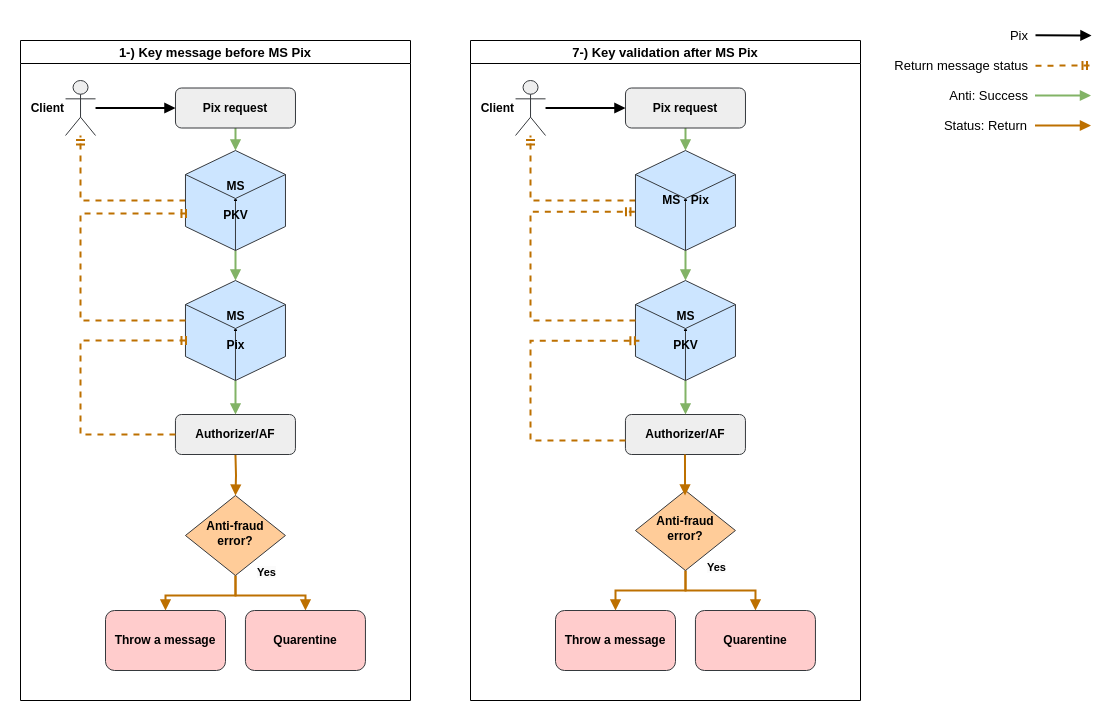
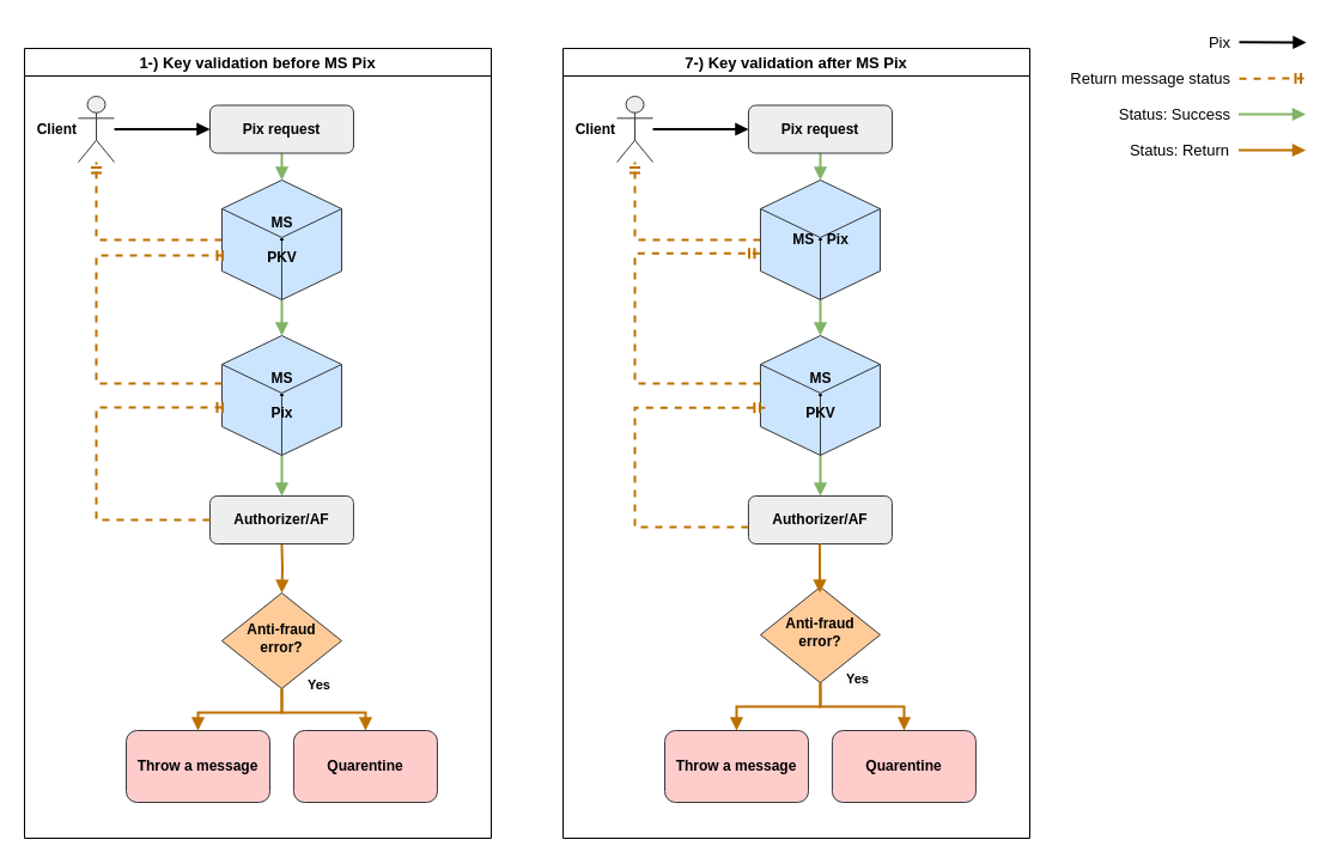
  <mxCell id="0" />
  <mxCell id="1" parent="0" />
- <mxCell id="2" value="&lt;font style=&quot;font-size: 13px;&quot;&gt;1-) Key message before MS Pix&lt;/font&gt;" style="swimlane;whiteSpace=wrap;html=1;" vertex="1" parent="1"><mxGeometry x="20" y="40" width="390" height="660" as="geometry" /></mxCell>
+ <mxCell id="2" value="&lt;font style=&quot;font-size: 13px;&quot;&gt;1-) Key validation before MS Pix&lt;/font&gt;" style="swimlane;whiteSpace=wrap;html=1;" vertex="1" parent="1"><mxGeometry x="20" y="40" width="390" height="660" as="geometry" /></mxCell>
  <mxCell id="3" value="" style="edgeStyle=orthogonalEdgeStyle;rounded=0;orthogonalLoop=1;jettySize=auto;html=1;fontStyle=1;fillColor=#d5e8d4;strokeColor=#82b366;strokeWidth=2;endArrow=block;endFill=1;" edge="1" parent="2" source="4" target="16"><mxGeometry relative="1" as="geometry" /></mxCell>
  <mxCell id="4" value="Pix request" style="rounded=1;whiteSpace=wrap;html=1;fontSize=12;glass=0;strokeWidth=1;shadow=0;fillColor=#eeeeee;strokeColor=#36393d;fontStyle=1" vertex="1" parent="2"><mxGeometry x="154.98" y="47.5" width="120" height="40" as="geometry" /></mxCell>
  <mxCell id="5" value="" style="edgeStyle=orthogonalEdgeStyle;rounded=0;orthogonalLoop=1;jettySize=auto;html=1;fontStyle=1;fillColor=#f0a30a;strokeColor=#BD7000;strokeWidth=2;endArrow=block;endFill=1;" edge="1" parent="2" target="11"><mxGeometry relative="1" as="geometry"><mxPoint x="214.95" y="414" as="sourcePoint" /></mxGeometry></mxCell>
  <mxCell id="6" value="Throw a message" style="rounded=1;whiteSpace=wrap;html=1;fontSize=12;glass=0;strokeWidth=1;shadow=0;fillColor=#ffcccc;strokeColor=#36393d;fontStyle=1" vertex="1" parent="2"><mxGeometry x="85.01" y="570" width="120" height="60" as="geometry" /></mxCell>
  <mxCell id="7" value="" style="edgeStyle=orthogonalEdgeStyle;rounded=0;orthogonalLoop=1;jettySize=auto;html=1;fontStyle=1;strokeWidth=2;endArrow=block;endFill=1;" edge="1" parent="2" source="8" target="4"><mxGeometry relative="1" as="geometry" /></mxCell>
  <mxCell id="8" value="Client" style="shape=umlActor;verticalLabelPosition=middle;verticalAlign=middle;html=1;outlineConnect=0;fillColor=#eeeeee;strokeColor=#36393d;fontStyle=1;labelPosition=left;align=right;" vertex="1" parent="2"><mxGeometry x="45.04" y="40" width="30" height="55" as="geometry" /></mxCell>
  <mxCell id="9" value="" style="edgeStyle=orthogonalEdgeStyle;rounded=0;orthogonalLoop=1;jettySize=auto;html=1;fontStyle=1;fillColor=#f0a30a;strokeColor=#BD7000;strokeWidth=2;endArrow=block;endFill=1;" edge="1" parent="2" source="11" target="6"><mxGeometry relative="1" as="geometry" /></mxCell>
  <mxCell id="10" style="edgeStyle=orthogonalEdgeStyle;rounded=0;orthogonalLoop=1;jettySize=auto;html=1;entryX=0.5;entryY=0;entryDx=0;entryDy=0;fillColor=#f0a30a;strokeColor=#BD7000;strokeWidth=2;endArrow=block;endFill=1;" edge="1" parent="2" source="11" target="19"><mxGeometry relative="1" as="geometry" /></mxCell>
  <mxCell id="11" value="Anti-fraud error?" style="rhombus;whiteSpace=wrap;html=1;shadow=0;fontFamily=Helvetica;fontSize=12;align=center;strokeWidth=1;spacing=6;spacingTop=-4;fillColor=#ffcc99;strokeColor=#36393d;fontStyle=1" vertex="1" parent="2"><mxGeometry x="164.95" y="455" width="100" height="80" as="geometry" /></mxCell>
  <mxCell id="12" value="&lt;span style=&quot;color: rgb(0, 0, 0); font-family: Helvetica; font-size: 11px; font-style: normal; font-variant-ligatures: normal; font-variant-caps: normal; letter-spacing: normal; orphans: 2; text-align: center; text-indent: 0px; text-transform: none; widows: 2; word-spacing: 0px; -webkit-text-stroke-width: 0px; white-space: nowrap; background-color: rgb(251, 251, 251); text-decoration-thickness: initial; text-decoration-style: initial; text-decoration-color: initial; float: none; display: inline !important;&quot;&gt;Yes&lt;/span&gt;" style="text;whiteSpace=wrap;html=1;fontStyle=1" vertex="1" parent="2"><mxGeometry x="234.89" y="518" width="50" height="40" as="geometry" /></mxCell>
  <mxCell id="13" value="&lt;div&gt;Authorizer/AF&lt;/div&gt;" style="rounded=1;whiteSpace=wrap;html=1;fontSize=12;glass=0;strokeWidth=1;shadow=0;fillColor=#eeeeee;strokeColor=#36393d;fontStyle=1" vertex="1" parent="2"><mxGeometry x="154.95" y="374" width="120" height="40" as="geometry" /></mxCell>
  <mxCell id="14" value="" style="edgeStyle=orthogonalEdgeStyle;rounded=0;orthogonalLoop=1;jettySize=auto;html=1;fontStyle=1;strokeWidth=2;fillColor=#d5e8d4;strokeColor=#82b366;endArrow=block;endFill=1;" edge="1" parent="2" source="16" target="18"><mxGeometry relative="1" as="geometry" /></mxCell>
  <mxCell id="15" style="edgeStyle=orthogonalEdgeStyle;rounded=0;orthogonalLoop=1;jettySize=auto;html=1;fillColor=#f0a30a;strokeColor=#BD7000;dashed=1;strokeWidth=2;endArrow=ERmandOne;endFill=0;" edge="1" parent="2" source="16" target="8"><mxGeometry relative="1" as="geometry" /></mxCell>
  <mxCell id="16" value="&lt;span style=&quot;text-wrap-mode: wrap;&quot;&gt;MS - PKV&lt;/span&gt;" style="html=1;shape=mxgraph.basic.isocube;isoAngle=15;fillColor=#cce5ff;strokeColor=#36393d;fontStyle=1" vertex="1" parent="2"><mxGeometry x="164.98" y="110" width="100" height="100" as="geometry" /></mxCell>
  <mxCell id="17" value="" style="edgeStyle=orthogonalEdgeStyle;rounded=0;orthogonalLoop=1;jettySize=auto;html=1;fillColor=#d5e8d4;strokeColor=#82b366;strokeWidth=2;endArrow=block;endFill=1;" edge="1" parent="2" source="18" target="13"><mxGeometry relative="1" as="geometry" /></mxCell>
  <mxCell id="18" value="&lt;span style=&quot;text-wrap-mode: wrap;&quot;&gt;MS - Pix&lt;/span&gt;" style="html=1;shape=mxgraph.basic.isocube;isoAngle=15;fillColor=#cce5ff;strokeColor=#36393d;fontStyle=1" vertex="1" parent="2"><mxGeometry x="164.98" y="240" width="100" height="100" as="geometry" /></mxCell>
  <mxCell id="19" value="Quarentine" style="rounded=1;whiteSpace=wrap;html=1;fontSize=12;glass=0;strokeWidth=1;shadow=0;fillColor=#ffcccc;strokeColor=#36393d;fontStyle=1" vertex="1" parent="2"><mxGeometry x="224.95" y="570" width="120" height="60" as="geometry" /></mxCell>
  <mxCell id="20" style="edgeStyle=orthogonalEdgeStyle;rounded=0;orthogonalLoop=1;jettySize=auto;html=1;fillColor=#f0a30a;strokeColor=#BD7000;strokeWidth=2;dashed=1;endArrow=ERmandOne;endFill=0;entryX=0.05;entryY=0.6;entryDx=0;entryDy=0;entryPerimeter=0;" edge="1" parent="2" source="13" target="18"><mxGeometry relative="1" as="geometry"><Array as="points"><mxPoint x="60" y="394" /><mxPoint x="60" y="300" /></Array><mxPoint x="160" y="300" as="targetPoint" /></mxGeometry></mxCell>
  <mxCell id="21" style="edgeStyle=orthogonalEdgeStyle;rounded=0;orthogonalLoop=1;jettySize=auto;html=1;fillColor=#f0a30a;strokeColor=#BD7000;strokeWidth=2;endArrow=ERmandOne;endFill=0;dashed=1;entryX=0.05;entryY=0.63;entryDx=0;entryDy=0;entryPerimeter=0;" edge="1" parent="2" source="18" target="16"><mxGeometry relative="1" as="geometry"><Array as="points"><mxPoint x="60" y="280" /><mxPoint x="60" y="173" /></Array><mxPoint x="160" y="173" as="targetPoint" /></mxGeometry></mxCell>
  <mxCell id="22" value="&lt;font style=&quot;font-size: 13px;&quot;&gt;7-) Key validation after MS Pix&lt;/font&gt;" style="swimlane;whiteSpace=wrap;html=1;" vertex="1" parent="1"><mxGeometry x="470" y="40" width="390" height="660" as="geometry" /></mxCell>
  <mxCell id="23" value="" style="edgeStyle=orthogonalEdgeStyle;rounded=0;orthogonalLoop=1;jettySize=auto;html=1;fontStyle=1;fillColor=#d5e8d4;strokeColor=#82b366;strokeWidth=2;endArrow=block;endFill=1;" edge="1" parent="22" source="24" target="35"><mxGeometry relative="1" as="geometry" /></mxCell>
  <mxCell id="24" value="Pix request" style="rounded=1;whiteSpace=wrap;html=1;fontSize=12;glass=0;strokeWidth=1;shadow=0;fillColor=#eeeeee;strokeColor=#36393d;fontStyle=1" vertex="1" parent="22"><mxGeometry x="154.98" y="47.5" width="120" height="40" as="geometry" /></mxCell>
  <mxCell id="25" value="Throw a message" style="rounded=1;whiteSpace=wrap;html=1;fontSize=12;glass=0;strokeWidth=1;shadow=0;fillColor=#ffcccc;strokeColor=#36393d;fontStyle=1" vertex="1" parent="22"><mxGeometry x="85.01" y="570" width="120" height="60" as="geometry" /></mxCell>
  <mxCell id="26" value="" style="edgeStyle=orthogonalEdgeStyle;rounded=0;orthogonalLoop=1;jettySize=auto;html=1;fontStyle=1;strokeWidth=2;endArrow=block;endFill=1;" edge="1" parent="22" source="27" target="24"><mxGeometry relative="1" as="geometry" /></mxCell>
  <mxCell id="27" value="Client" style="shape=umlActor;verticalLabelPosition=middle;verticalAlign=middle;html=1;outlineConnect=0;fillColor=#eeeeee;strokeColor=#36393d;fontStyle=1;labelPosition=left;align=right;" vertex="1" parent="22"><mxGeometry x="45.04" y="40" width="30" height="55" as="geometry" /></mxCell>
  <mxCell id="28" value="" style="edgeStyle=orthogonalEdgeStyle;rounded=0;orthogonalLoop=1;jettySize=auto;html=1;fontStyle=1;fillColor=#f0a30a;strokeColor=#BD7000;strokeWidth=2;endArrow=block;endFill=1;" edge="1" parent="22" source="30" target="25"><mxGeometry relative="1" as="geometry" /></mxCell>
  <mxCell id="29" style="edgeStyle=orthogonalEdgeStyle;rounded=0;orthogonalLoop=1;jettySize=auto;html=1;entryX=0.5;entryY=0;entryDx=0;entryDy=0;fillColor=#f0a30a;strokeColor=#BD7000;strokeWidth=2;endArrow=block;endFill=1;" edge="1" parent="22" source="30" target="38"><mxGeometry relative="1" as="geometry" /></mxCell>
  <mxCell id="30" value="Anti-fraud error?" style="rhombus;whiteSpace=wrap;html=1;shadow=0;fontFamily=Helvetica;fontSize=12;align=center;strokeWidth=1;spacing=6;spacingTop=-4;fillColor=#ffcc99;strokeColor=#36393d;fontStyle=1" vertex="1" parent="22"><mxGeometry x="164.95" y="450" width="100" height="80" as="geometry" /></mxCell>
  <mxCell id="31" value="&lt;span style=&quot;color: rgb(0, 0, 0); font-family: Helvetica; font-size: 11px; font-style: normal; font-variant-ligatures: normal; font-variant-caps: normal; letter-spacing: normal; orphans: 2; text-align: center; text-indent: 0px; text-transform: none; widows: 2; word-spacing: 0px; -webkit-text-stroke-width: 0px; white-space: nowrap; background-color: rgb(251, 251, 251); text-decoration-thickness: initial; text-decoration-style: initial; text-decoration-color: initial; float: none; display: inline !important;&quot;&gt;Yes&lt;/span&gt;" style="text;whiteSpace=wrap;html=1;fontStyle=1" vertex="1" parent="22"><mxGeometry x="234.89" y="513" width="50" height="40" as="geometry" /></mxCell>
  <mxCell id="32" value="Authorizer/AF" style="rounded=1;whiteSpace=wrap;html=1;fontSize=12;glass=0;strokeWidth=1;shadow=0;fillColor=#eeeeee;strokeColor=#36393d;fontStyle=1" vertex="1" parent="22"><mxGeometry x="154.95" y="374" width="120" height="40" as="geometry" /></mxCell>
  <mxCell id="33" value="" style="edgeStyle=orthogonalEdgeStyle;rounded=0;orthogonalLoop=1;jettySize=auto;html=1;fontStyle=1;strokeWidth=2;fillColor=#d5e8d4;strokeColor=#82b366;endArrow=block;endFill=1;" edge="1" parent="22" source="35" target="37"><mxGeometry relative="1" as="geometry" /></mxCell>
  <mxCell id="34" style="edgeStyle=orthogonalEdgeStyle;rounded=0;orthogonalLoop=1;jettySize=auto;html=1;fillColor=#f0a30a;strokeColor=#BD7000;endArrow=ERmandOne;endFill=0;dashed=1;strokeWidth=2;" edge="1" parent="22" source="35" target="27"><mxGeometry relative="1" as="geometry" /></mxCell>
  <mxCell id="35" value="MS - Pix" style="html=1;shape=mxgraph.basic.isocube;isoAngle=15;fillColor=#cce5ff;strokeColor=#36393d;fontStyle=1" vertex="1" parent="22"><mxGeometry x="164.98" y="110" width="100" height="100" as="geometry" /></mxCell>
  <mxCell id="36" value="" style="edgeStyle=orthogonalEdgeStyle;rounded=0;orthogonalLoop=1;jettySize=auto;html=1;fillColor=#d5e8d4;strokeColor=#82b366;strokeWidth=2;endArrow=block;endFill=1;" edge="1" parent="22" source="37" target="32"><mxGeometry relative="1" as="geometry" /></mxCell>
  <mxCell id="37" value="&lt;span style=&quot;text-wrap-mode: wrap;&quot;&gt;MS - PKV&lt;/span&gt;" style="html=1;shape=mxgraph.basic.isocube;isoAngle=15;fillColor=#cce5ff;strokeColor=#36393d;fontStyle=1" vertex="1" parent="22"><mxGeometry x="164.98" y="240" width="100" height="100" as="geometry" /></mxCell>
  <mxCell id="38" value="Quarentine" style="rounded=1;whiteSpace=wrap;html=1;fontSize=12;glass=0;strokeWidth=1;shadow=0;fillColor=#ffcccc;strokeColor=#36393d;fontStyle=1" vertex="1" parent="22"><mxGeometry x="224.95" y="570" width="120" height="60" as="geometry" /></mxCell>
  <mxCell id="39" style="edgeStyle=orthogonalEdgeStyle;rounded=0;orthogonalLoop=1;jettySize=auto;html=1;entryX=0.039;entryY=0.602;entryDx=0;entryDy=0;entryPerimeter=0;strokeWidth=2;endArrow=ERmandOne;endFill=0;dashed=1;fillColor=#f0a30a;strokeColor=#BD7000;" edge="1" parent="22" source="32" target="37"><mxGeometry relative="1" as="geometry"><Array as="points"><mxPoint x="60" y="400" /><mxPoint x="60" y="300" /></Array></mxGeometry></mxCell>
  <mxCell id="40" style="edgeStyle=orthogonalEdgeStyle;rounded=0;orthogonalLoop=1;jettySize=auto;html=1;entryX=-0.005;entryY=0.613;entryDx=0;entryDy=0;entryPerimeter=0;fillColor=#f0a30a;strokeColor=#BD7000;strokeWidth=2;endArrow=ERmandOne;endFill=0;dashed=1;" edge="1" parent="22" source="37" target="35"><mxGeometry relative="1" as="geometry"><Array as="points"><mxPoint x="60" y="280" /><mxPoint x="60" y="171" /></Array></mxGeometry></mxCell>
  <mxCell id="41" value="" style="edgeStyle=orthogonalEdgeStyle;rounded=0;orthogonalLoop=1;jettySize=auto;html=1;fontStyle=1;fillColor=#f0a30a;strokeColor=#BD7000;strokeWidth=2;endArrow=block;endFill=1;" edge="1" parent="22"><mxGeometry relative="1" as="geometry"><mxPoint x="214.48" y="414" as="sourcePoint" /><mxPoint x="214.53" y="455" as="targetPoint" /><Array as="points"><mxPoint x="214.53" y="430" /><mxPoint x="214.53" y="430" /></Array></mxGeometry></mxCell>
  <mxCell id="42" value="" style="endArrow=block;html=1;rounded=0;strokeWidth=2;endFill=1;fontSize=13;align=right;fontStyle=0" edge="1" parent="1"><mxGeometry width="50" height="50" relative="1" as="geometry"><mxPoint x="1035" y="34.71" as="sourcePoint" /><mxPoint x="1091" y="35" as="targetPoint" /></mxGeometry></mxCell>
  <mxCell id="43" value="" style="endArrow=ERmandOne;html=1;rounded=0;fillColor=#f0a30a;strokeColor=#BD7000;dashed=1;strokeWidth=2;fontSize=13;align=right;fontStyle=0;endFill=0;" edge="1" parent="1"><mxGeometry width="50" height="50" relative="1" as="geometry"><mxPoint x="1035" y="65.21" as="sourcePoint" /><mxPoint x="1091" y="65" as="targetPoint" /></mxGeometry></mxCell>
  <mxCell id="44" value="Pix" style="text;html=1;align=right;verticalAlign=middle;whiteSpace=wrap;rounded=0;fontSize=13;fontStyle=0" vertex="1" parent="1"><mxGeometry x="970" y="20" width="60" height="30" as="geometry" /></mxCell>
  <mxCell id="45" value="Return message status" style="text;html=1;align=right;verticalAlign=middle;whiteSpace=wrap;rounded=0;fontSize=13;fontStyle=0" vertex="1" parent="1"><mxGeometry x="880" y="50" width="150" height="30" as="geometry" /></mxCell>
  <mxCell id="46" value="" style="edgeStyle=orthogonalEdgeStyle;rounded=0;orthogonalLoop=1;jettySize=auto;html=1;endArrow=block;endFill=1;fillColor=#d5e8d4;strokeColor=#82b366;strokeWidth=2;fontSize=13;align=right;fontStyle=0" edge="1" parent="1"><mxGeometry relative="1" as="geometry"><mxPoint x="1034.5" y="95" as="sourcePoint" /><mxPoint x="1090.5" y="95" as="targetPoint" /></mxGeometry></mxCell>
  <mxCell id="47" value="" style="edgeStyle=orthogonalEdgeStyle;rounded=0;orthogonalLoop=1;jettySize=auto;html=1;endArrow=block;endFill=1;fillColor=#f0a30a;strokeColor=#BD7000;strokeWidth=2;fontSize=13;align=right;fontStyle=0" edge="1" parent="1"><mxGeometry relative="1" as="geometry"><mxPoint x="1034.5" y="125" as="sourcePoint" /><mxPoint x="1090.5" y="125" as="targetPoint" /></mxGeometry></mxCell>
- <mxCell id="48" value="Anti: Success" style="text;html=1;align=right;verticalAlign=middle;whiteSpace=wrap;rounded=0;fontSize=13;fontStyle=0" vertex="1" parent="1"><mxGeometry x="910.5" y="80" width="119" height="30" as="geometry" /></mxCell>
+ <mxCell id="48" value="Status: Success" style="text;html=1;align=right;verticalAlign=middle;whiteSpace=wrap;rounded=0;fontSize=13;fontStyle=0" vertex="1" parent="1"><mxGeometry x="910.5" y="80" width="119" height="30" as="geometry" /></mxCell>
  <mxCell id="49" value="Status: Return" style="text;html=1;align=right;verticalAlign=middle;whiteSpace=wrap;rounded=0;fontSize=13;fontStyle=0" vertex="1" parent="1"><mxGeometry x="909.5" y="110" width="119" height="30" as="geometry" /></mxCell>
